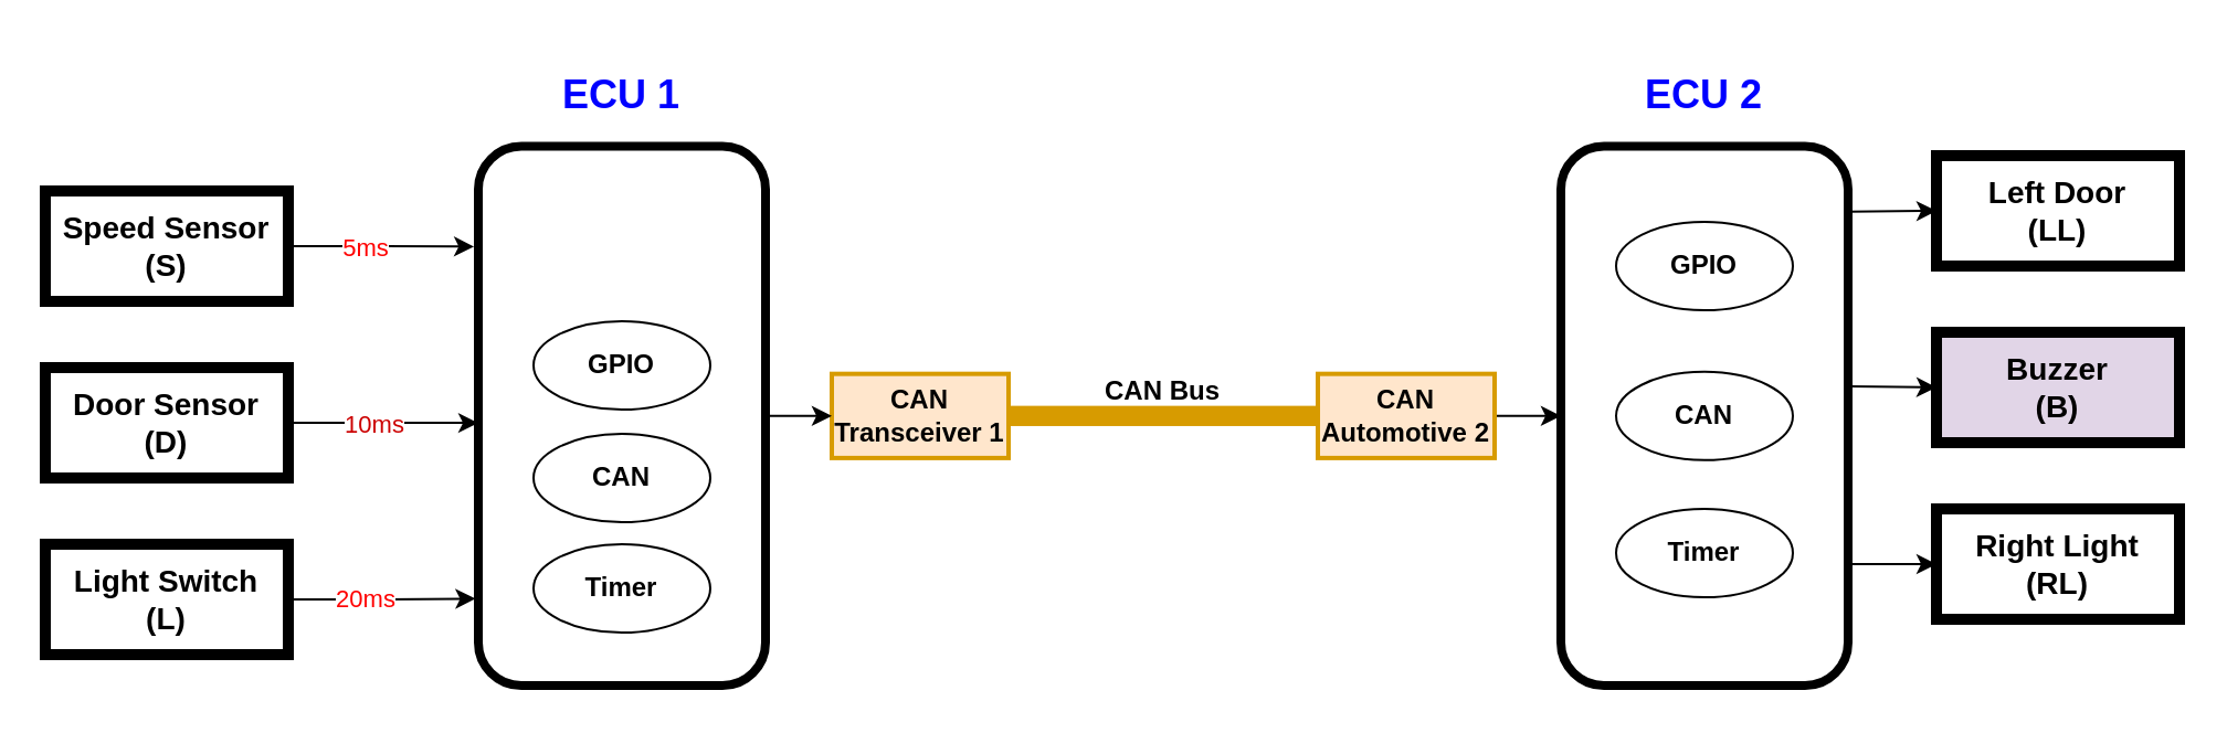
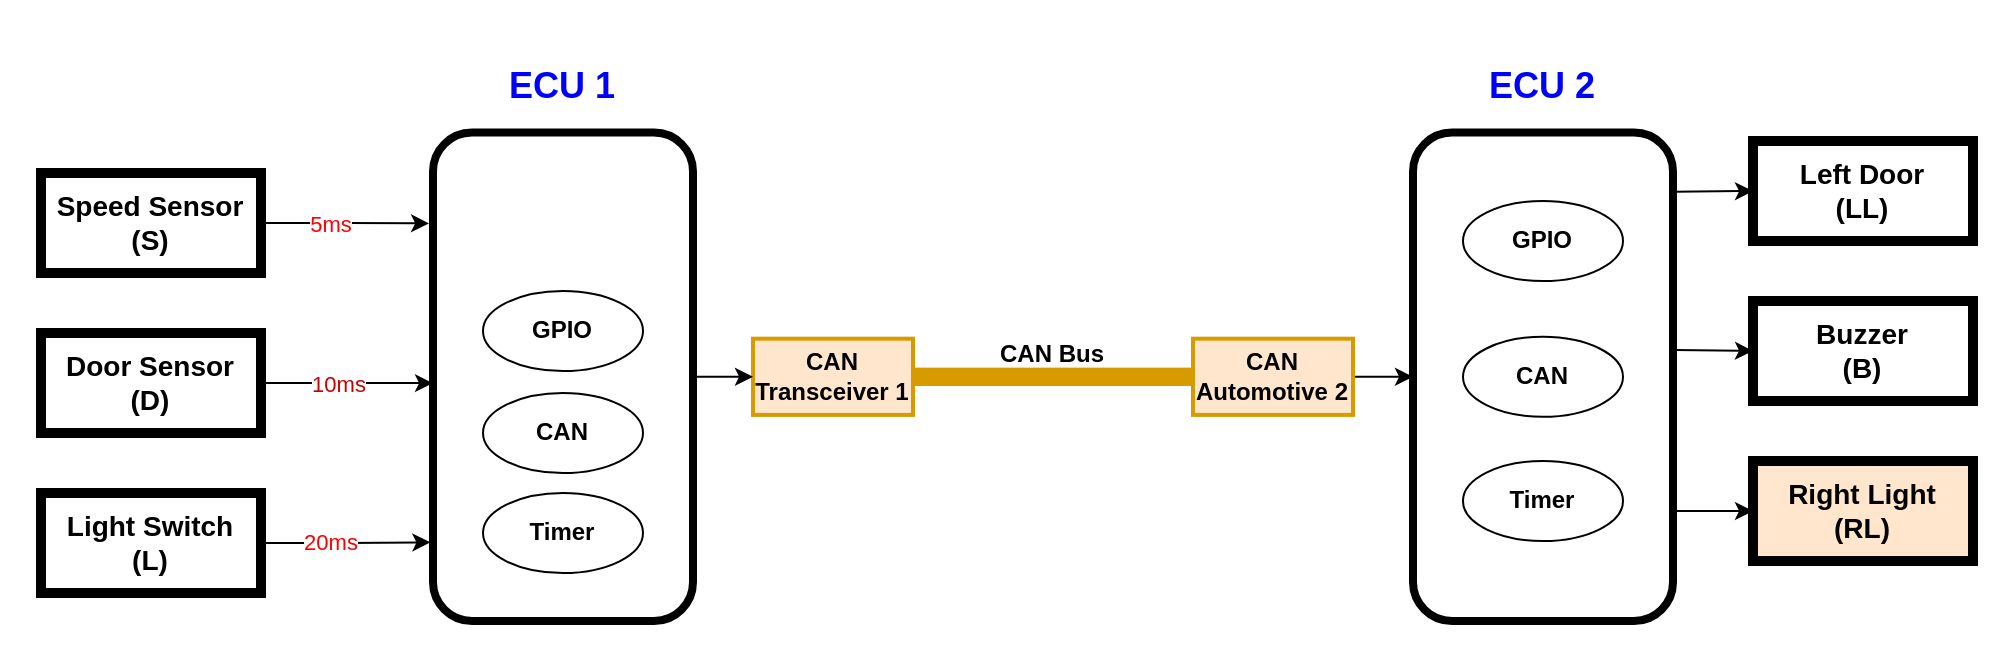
  <mxCell id="0" />
  <mxCell id="1" parent="0" />
  <mxCell id="2" style="edgeStyle=orthogonalEdgeStyle;rounded=0;orthogonalLoop=1;jettySize=auto;html=1;entryX=-0.015;entryY=0.186;entryDx=0;entryDy=0;entryPerimeter=0;" edge="1" parent="1" source="4" target="9"><mxGeometry relative="1" as="geometry" /></mxCell>
  <mxCell id="3" value="5ms" style="edgeLabel;html=1;align=center;verticalAlign=middle;resizable=0;points=[];fontColor=#FF0000;" vertex="1" connectable="0" parent="2"><mxGeometry x="-0.185" y="-1" relative="1" as="geometry"><mxPoint y="-1" as="offset" /></mxGeometry></mxCell>
  <mxCell id="4" value="Speed Sensor&lt;br&gt;(S)" style="html=1;whiteSpace=wrap;strokeWidth=5;fontSize=14;fontStyle=1;" vertex="1" parent="1"><mxGeometry x="20" y="86" width="110" height="50" as="geometry" /></mxCell>
  <mxCell id="5" style="edgeStyle=orthogonalEdgeStyle;rounded=0;orthogonalLoop=1;jettySize=auto;html=1;entryX=0;entryY=0.513;entryDx=0;entryDy=0;entryPerimeter=0;" edge="1" parent="1" source="7" target="9"><mxGeometry relative="1" as="geometry" /></mxCell>
  <mxCell id="6" value="10ms" style="edgeLabel;html=1;align=center;verticalAlign=middle;resizable=0;points=[];fontColor=#CC0000;" vertex="1" connectable="0" parent="5"><mxGeometry x="-0.125" y="-1" relative="1" as="geometry"><mxPoint y="-1" as="offset" /></mxGeometry></mxCell>
  <mxCell id="7" value="Door Sensor&lt;br&gt;(D)" style="html=1;whiteSpace=wrap;strokeWidth=5;fontSize=14;fontStyle=1;" vertex="1" parent="1"><mxGeometry x="20" y="166" width="110" height="50" as="geometry" /></mxCell>
  <mxCell id="8" value="" style="group" vertex="1" connectable="0" parent="1"><mxGeometry x="216" y="20" width="130" height="290" as="geometry" /></mxCell>
  <mxCell id="9" value="" style="rounded=1;whiteSpace=wrap;html=1;strokeWidth=4;" vertex="1" parent="8"><mxGeometry y="45.789" width="130" height="244.211" as="geometry" /></mxCell>
  <mxCell id="10" value="&lt;font color=&quot;#0000ff&quot; style=&quot;font-size: 18px;&quot;&gt;&lt;span style=&quot;font-size: 18px;&quot;&gt;ECU 1&lt;/span&gt;&lt;/font&gt;" style="text;html=1;strokeColor=none;fillColor=none;align=center;verticalAlign=middle;whiteSpace=wrap;rounded=0;fontSize=18;fontStyle=1" vertex="1" parent="8"><mxGeometry x="30" width="70" height="45.79" as="geometry" /></mxCell>
  <mxCell id="11" value="GPIO" style="ellipse;whiteSpace=wrap;html=1;fontStyle=1" vertex="1" parent="8"><mxGeometry x="25" y="125" width="80" height="40" as="geometry" /></mxCell>
  <mxCell id="12" value="CAN" style="ellipse;whiteSpace=wrap;html=1;fontStyle=1" vertex="1" parent="8"><mxGeometry x="25" y="176" width="80" height="40" as="geometry" /></mxCell>
  <mxCell id="13" value="Timer" style="ellipse;whiteSpace=wrap;html=1;fontStyle=1" vertex="1" parent="8"><mxGeometry x="25" y="226" width="80" height="40" as="geometry" /></mxCell>
  <mxCell id="14" style="edgeStyle=orthogonalEdgeStyle;rounded=0;orthogonalLoop=1;jettySize=auto;html=1;entryX=-0.01;entryY=0.839;entryDx=0;entryDy=0;entryPerimeter=0;" edge="1" parent="1" source="16" target="9"><mxGeometry relative="1" as="geometry" /></mxCell>
  <mxCell id="15" value="20ms" style="edgeLabel;html=1;align=center;verticalAlign=middle;resizable=0;points=[];fontColor=#FF0000;" vertex="1" connectable="0" parent="14"><mxGeometry x="-0.203" y="1" relative="1" as="geometry"><mxPoint as="offset" /></mxGeometry></mxCell>
  <mxCell id="16" value="Light Switch&lt;br&gt;(L)" style="html=1;whiteSpace=wrap;strokeWidth=5;fontSize=14;fontStyle=1;" vertex="1" parent="1"><mxGeometry x="20" y="246" width="110" height="50" as="geometry" /></mxCell>
  <mxCell id="17" value="CAN Transceiver 1" style="rounded=0;whiteSpace=wrap;html=1;fillColor=#ffe6cc;strokeColor=#d79b00;strokeWidth=2;fontStyle=1" vertex="1" parent="1"><mxGeometry x="376" y="168.84" width="80" height="38.11" as="geometry" /></mxCell>
  <mxCell id="18" value="" style="edgeStyle=orthogonalEdgeStyle;rounded=0;orthogonalLoop=1;jettySize=auto;html=1;" edge="1" parent="1" source="9" target="17"><mxGeometry relative="1" as="geometry" /></mxCell>
  <mxCell id="19" value="Left Door&lt;br&gt;(LL)" style="html=1;whiteSpace=wrap;strokeWidth=5;fontSize=14;fontStyle=1;" vertex="1" parent="1"><mxGeometry x="876" y="70" width="110" height="50" as="geometry" /></mxCell>
- <mxCell id="20" value="Buzzer&lt;br&gt;(B)" style="html=1;whiteSpace=wrap;strokeWidth=5;fontSize=14;fontStyle=1;fillColor=#e1d5e7;" vertex="1" parent="1"><mxGeometry x="876" y="150" width="110" height="50" as="geometry" /></mxCell>
+ <mxCell id="20" value="Buzzer&lt;br&gt;(B)" style="html=1;whiteSpace=wrap;strokeWidth=5;fontSize=14;fontStyle=1;" vertex="1" parent="1"><mxGeometry x="876" y="150" width="110" height="50" as="geometry" /></mxCell>
  <mxCell id="21" value="" style="group" vertex="1" connectable="0" parent="1"><mxGeometry x="706" y="20" width="130" height="290" as="geometry" /></mxCell>
  <mxCell id="22" value="" style="rounded=1;whiteSpace=wrap;html=1;strokeWidth=4;" vertex="1" parent="21"><mxGeometry y="45.789" width="130" height="244.211" as="geometry" /></mxCell>
  <mxCell id="23" value="&lt;font size=&quot;1&quot; color=&quot;#0000ff&quot; style=&quot;&quot;&gt;&lt;b style=&quot;font-size: 18px;&quot;&gt;ECU 2&lt;/b&gt;&lt;/font&gt;" style="text;html=1;strokeColor=none;fillColor=none;align=center;verticalAlign=middle;whiteSpace=wrap;rounded=0;" vertex="1" parent="21"><mxGeometry x="30" width="70" height="45.79" as="geometry" /></mxCell>
  <mxCell id="24" value="GPIO" style="ellipse;whiteSpace=wrap;html=1;fontStyle=1" vertex="1" parent="21"><mxGeometry x="25" y="80" width="80" height="40" as="geometry" /></mxCell>
  <mxCell id="25" value="CAN" style="ellipse;whiteSpace=wrap;html=1;fontStyle=1" vertex="1" parent="21"><mxGeometry x="25" y="147.89" width="80" height="40" as="geometry" /></mxCell>
  <mxCell id="26" value="Timer" style="ellipse;whiteSpace=wrap;html=1;fontStyle=1" vertex="1" parent="21"><mxGeometry x="25" y="210" width="80" height="40" as="geometry" /></mxCell>
- <mxCell id="27" value="Right Light&lt;br&gt;(RL)" style="html=1;whiteSpace=wrap;strokeWidth=5;fontSize=14;fontStyle=1;" vertex="1" parent="1"><mxGeometry x="876" y="230" width="110" height="50" as="geometry" /></mxCell>
+ <mxCell id="27" value="Right Light&lt;br&gt;(RL)" style="html=1;whiteSpace=wrap;strokeWidth=5;fontSize=14;fontStyle=1;fillColor=#ffe6cc;" vertex="1" parent="1"><mxGeometry x="876" y="230" width="110" height="50" as="geometry" /></mxCell>
  <mxCell id="28" style="edgeStyle=orthogonalEdgeStyle;rounded=0;orthogonalLoop=1;jettySize=auto;html=1;entryX=0;entryY=0.5;entryDx=0;entryDy=0;" edge="1" parent="1" source="29" target="22"><mxGeometry relative="1" as="geometry" /></mxCell>
  <mxCell id="29" value="CAN Automotive 2" style="rounded=0;whiteSpace=wrap;html=1;fillColor=#ffe6cc;strokeColor=#d79b00;strokeWidth=2;fontStyle=1" vertex="1" parent="1"><mxGeometry x="596" y="168.84" width="80" height="38.11" as="geometry" /></mxCell>
  <mxCell id="30" value="" style="rounded=0;whiteSpace=wrap;html=1;fillColor=#d79b00;strokeColor=#D79B00;strokeWidth=1;" vertex="1" parent="1"><mxGeometry x="456" y="183.82" width="140" height="8.16" as="geometry" /></mxCell>
  <mxCell id="31" value="CAN Bus" style="text;html=1;strokeColor=none;fillColor=none;align=center;verticalAlign=middle;whiteSpace=wrap;rounded=0;fontStyle=1" vertex="1" parent="1"><mxGeometry x="496" y="161.98" width="60" height="30" as="geometry" /></mxCell>
  <mxCell id="32" value="" style="endArrow=classic;html=1;rounded=0;exitX=1.003;exitY=0.121;exitDx=0;exitDy=0;exitPerimeter=0;entryX=0;entryY=0.5;entryDx=0;entryDy=0;" edge="1" parent="1" source="22" target="19"><mxGeometry width="50" height="50" relative="1" as="geometry"><mxPoint x="846" y="80" as="sourcePoint" /><mxPoint x="896" y="30" as="targetPoint" /></mxGeometry></mxCell>
  <mxCell id="33" value="" style="endArrow=classic;html=1;rounded=0;exitX=1.007;exitY=0.445;exitDx=0;exitDy=0;exitPerimeter=0;entryX=0;entryY=0.5;entryDx=0;entryDy=0;" edge="1" parent="1" source="22" target="20"><mxGeometry width="50" height="50" relative="1" as="geometry"><mxPoint x="836" y="176.83" as="sourcePoint" /><mxPoint x="866" y="180" as="targetPoint" /></mxGeometry></mxCell>
  <mxCell id="34" value="" style="endArrow=classic;html=1;rounded=0;entryX=0;entryY=0.5;entryDx=0;entryDy=0;exitX=1;exitY=0.775;exitDx=0;exitDy=0;exitPerimeter=0;" edge="1" parent="1" source="22" target="27"><mxGeometry width="50" height="50" relative="1" as="geometry"><mxPoint x="846" y="250" as="sourcePoint" /><mxPoint x="886" y="246" as="targetPoint" /></mxGeometry></mxCell>
